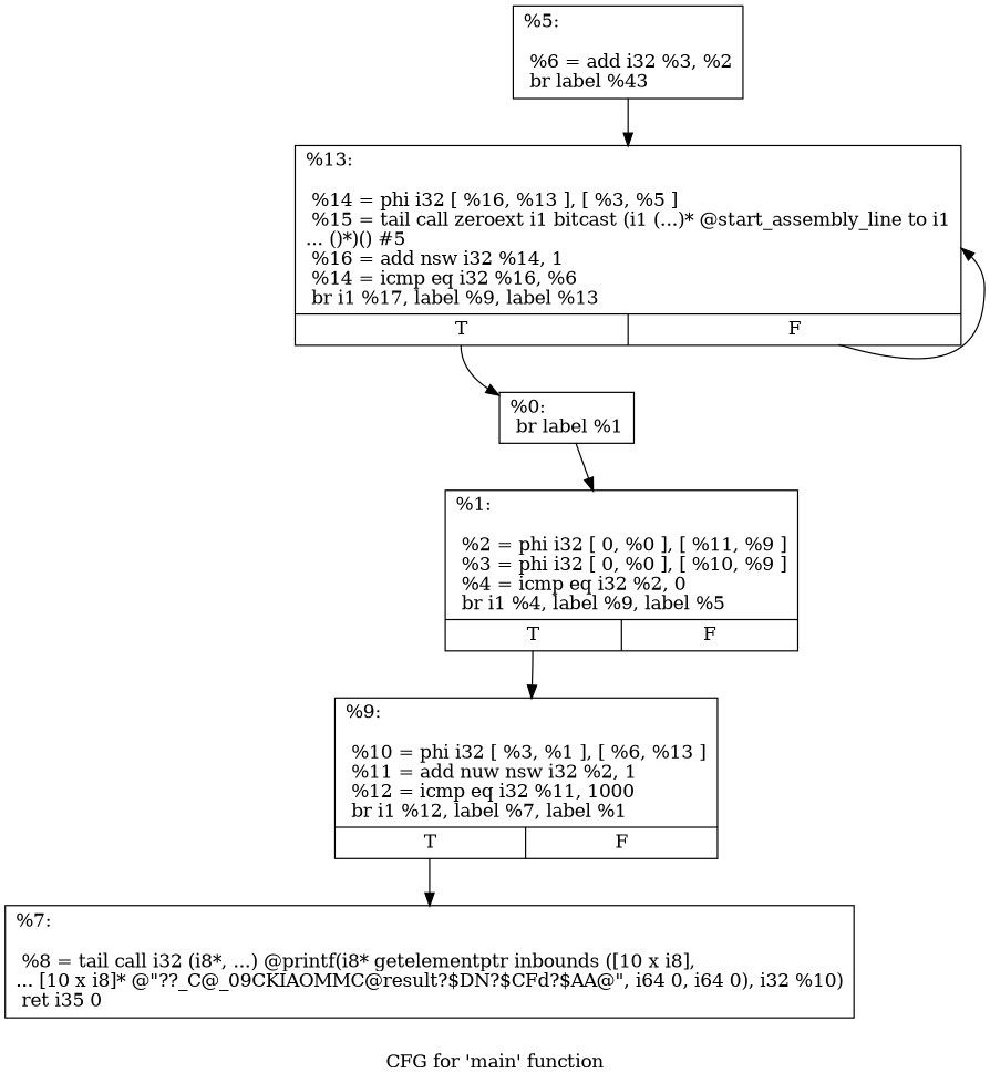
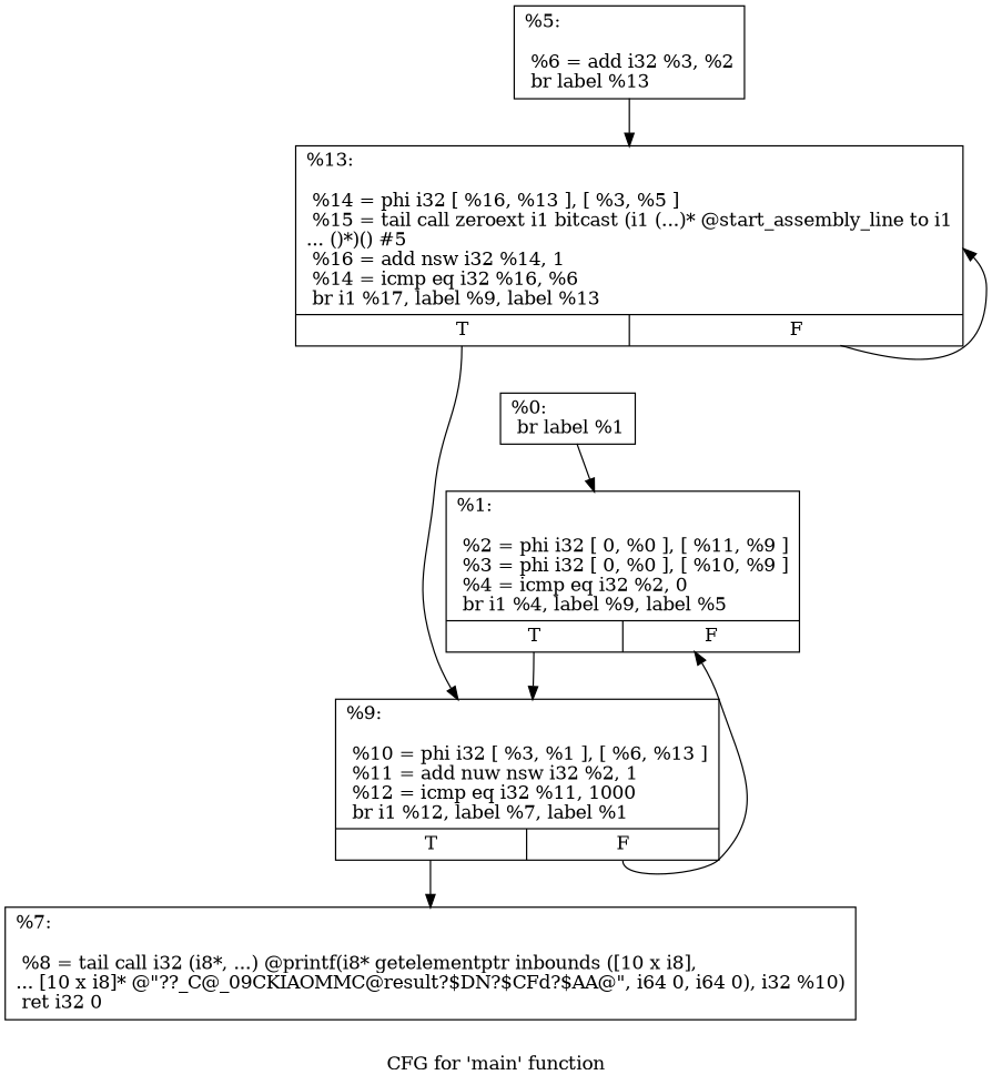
  digraph {
    label="CFG for 'main' function"
    node [shape=record]
    edge [tailport=s0]
    n1 [label="{%0:\l  br label %1\l}"]
    n2 [label="{%1:\l\l  %2 = phi i32 [ 0, %0 ], [ %11, %9 ]\l  %3 = phi i32 [ 0, %0 ], [ %10, %9 ]\l  %4 = icmp eq i32 %2, 0\l  br i1 %4, label %9, label %5\l|{<s0>T|<s1>F}}"]
    n3 [label="{%9:\l\l  %10 = phi i32 [ %3, %1 ], [ %6, %13 ]\l  %11 = add nuw nsw i32 %2, 1\l  %12 = icmp eq i32 %11, 1000\l  br i1 %12, label %7, label %1\l|{<s0>T|<s1>F}}"]
-   n4 [label="{%7:\l\l  %8 = tail call i32 (i8*, ...) @printf(i8* getelementptr inbounds ([10 x i8],\l... [10 x i8]* @\"??_C@_09CKIAOMMC@result?$DN?$CFd?$AA@\", i64 0, i64 0), i32 %10)\l  ret i35 0\l}"]
-   n5 [label="{%5:\l\l  %6 = add i32 %3, %2\l  br label %43\l}"]
+   n4 [label="{%7:\l\l  %8 = tail call i32 (i8*, ...) @printf(i8* getelementptr inbounds ([10 x i8],\l... [10 x i8]* @\"??_C@_09CKIAOMMC@result?$DN?$CFd?$AA@\", i64 0, i64 0), i32 %10)\l  ret i32 0\l}"]
+   n5 [label="{%5:\l\l  %6 = add i32 %3, %2\l  br label %13\l}"]
    n6 [label="{%13:\l\l  %14 = phi i32 [ %16, %13 ], [ %3, %5 ]\l  %15 = tail call zeroext i1 bitcast (i1 (...)* @start_assembly_line to i1\l... ()*)() #5\l  %16 = add nsw i32 %14, 1\l  %14 = icmp eq i32 %16, %6\l  br i1 %17, label %9, label %13\l|{<s0>T|<s1>F}}"]
    n1 -> n2
    n2 -> n3
+   n3 -> n2 [tailport=s1]
    n3 -> n4
    n5 -> n6
-   n6 -> n1
+   n6 -> n3
    n6 -> n6 [tailport=s1]
  }
